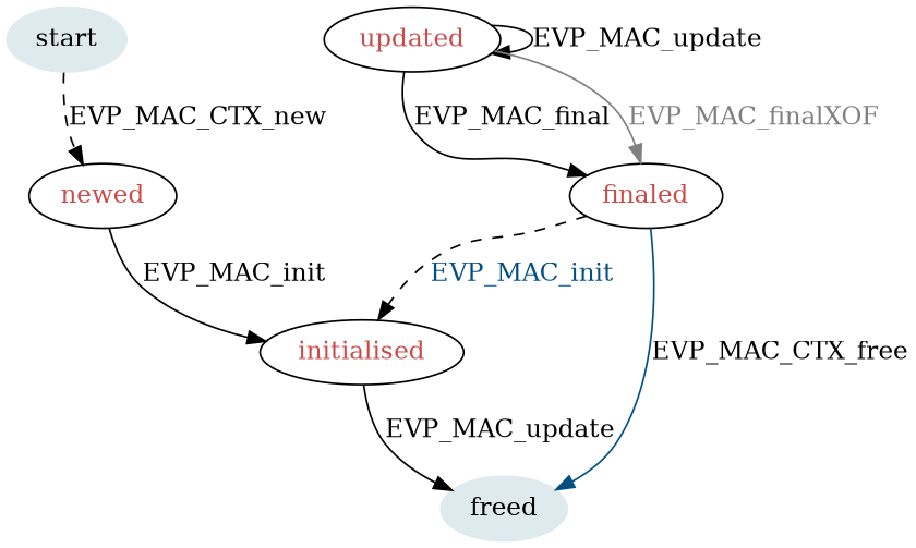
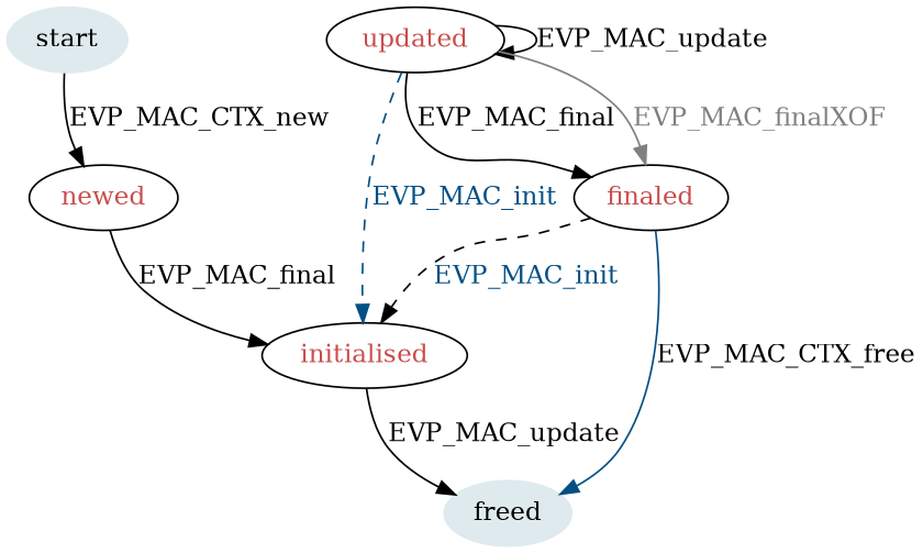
  digraph {
    node [fontcolor="#c94c4c"]
    n1 [color="#deeaee" label=start style=filled fontcolor=""]
    newed [style=solid]
    initialised
    n4 [color="#deeaee" label=freed style=filled fontcolor=""]
    updated
    finaled
-   n1 -> newed [label=EVP_MAC_CTX_new style=dashed]
-   newed -> initialised [label=EVP_MAC_init]
+   n1 -> newed [label=EVP_MAC_CTX_new]
+   newed -> initialised [label=EVP_MAC_final]
    initialised -> n4 [label=EVP_MAC_update]
+   updated -> initialised [color="#034f84" fontcolor="#034f84" label=EVP_MAC_init style=dashed]
    updated -> updated [label=EVP_MAC_update]
    updated -> finaled [label=EVP_MAC_final]
    updated -> finaled [color="#808080" fontcolor="#808080" label=EVP_MAC_finalXOF]
    finaled -> initialised [color=black fontcolor="#034f84" label=EVP_MAC_init style=dashed]
    finaled -> n4 [color="#034f84" label=EVP_MAC_CTX_free]
  }
